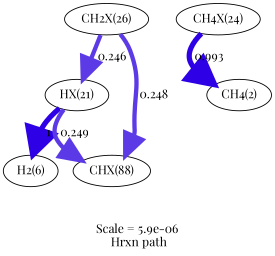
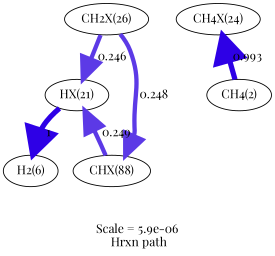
  digraph {
    fontname="Playfair Display"
    label="Scale = 5.9e-06\l Hrxn path"
    node [fontname="Playfair Display"]
    edge [arrowsize=3 fontname="Playfair Display" penwidth=4.95]
    n1 [label="HX(21)"]
    n2 [label="H2(6)"]
    n3 [label="CH2X(26)"]
    n4 [label="CHX(88)"]
    n5 [label="CH4X(24)"]
    n6 [label="CH4(2)"]
    n1 -> n2 [color="0.7, 1.5, 0.9" label=" 1" penwidth=6]
    n3 -> n1 [arrowsize=2.47 color="0.7, 0.746, 0.9" label=" 0.246" penwidth=4.94]
    n3 -> n4 [arrowsize=2.47 color="0.7, 0.748, 0.9" label=" 0.248"]
-   n1 -> n4 [arrowsize=2.48 color="0.7, 0.749, 0.9" label=" 0.249"]
-   n5 -> n6 [color="0.7, 1.49, 0.9" label=" 0.993" penwidth=5.99]
+   n4 -> n1 [arrowsize=2.48 color="0.7, 0.749, 0.9" label=" 0.249"]
+   n6 -> n5 [color="0.7, 1.49, 0.9" label=" 0.993" penwidth=5.99]
  }
